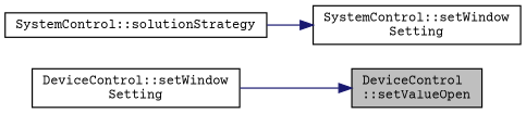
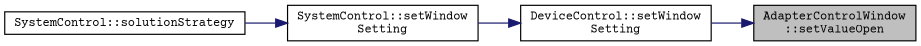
  digraph {
    fontname="Courier Prime"
    rankdir=RL
    node [color=black fillcolor=white fontname="Courier Prime" fontsize=10 shape=record style=filled]
    edge [color=midnightblue dir=back fontname="Courier Prime" fontsize=10 labelfontname=Helvetica labelfontsize=10 style=solid]
-   n1 [fillcolor=grey75 fontcolor=black height=0.2 label="DeviceControl\l::setValueOpen" width=0.4]
+   n1 [fillcolor=grey75 fontcolor=black height=0.2 label="AdapterControlWindow\l::setValueOpen" width=0.4]
    n2 [height=0.2 label="DeviceControl::setWindow\lSetting" width=0.4]
    n3 [height=0.2 label="SystemControl::setWindow\lSetting" width=0.4]
    n4 [height=0.2 label="SystemControl::solutionStrategy" width=0.4]
    n1 -> n2
+   n2 -> n3
    n3 -> n4
  }
